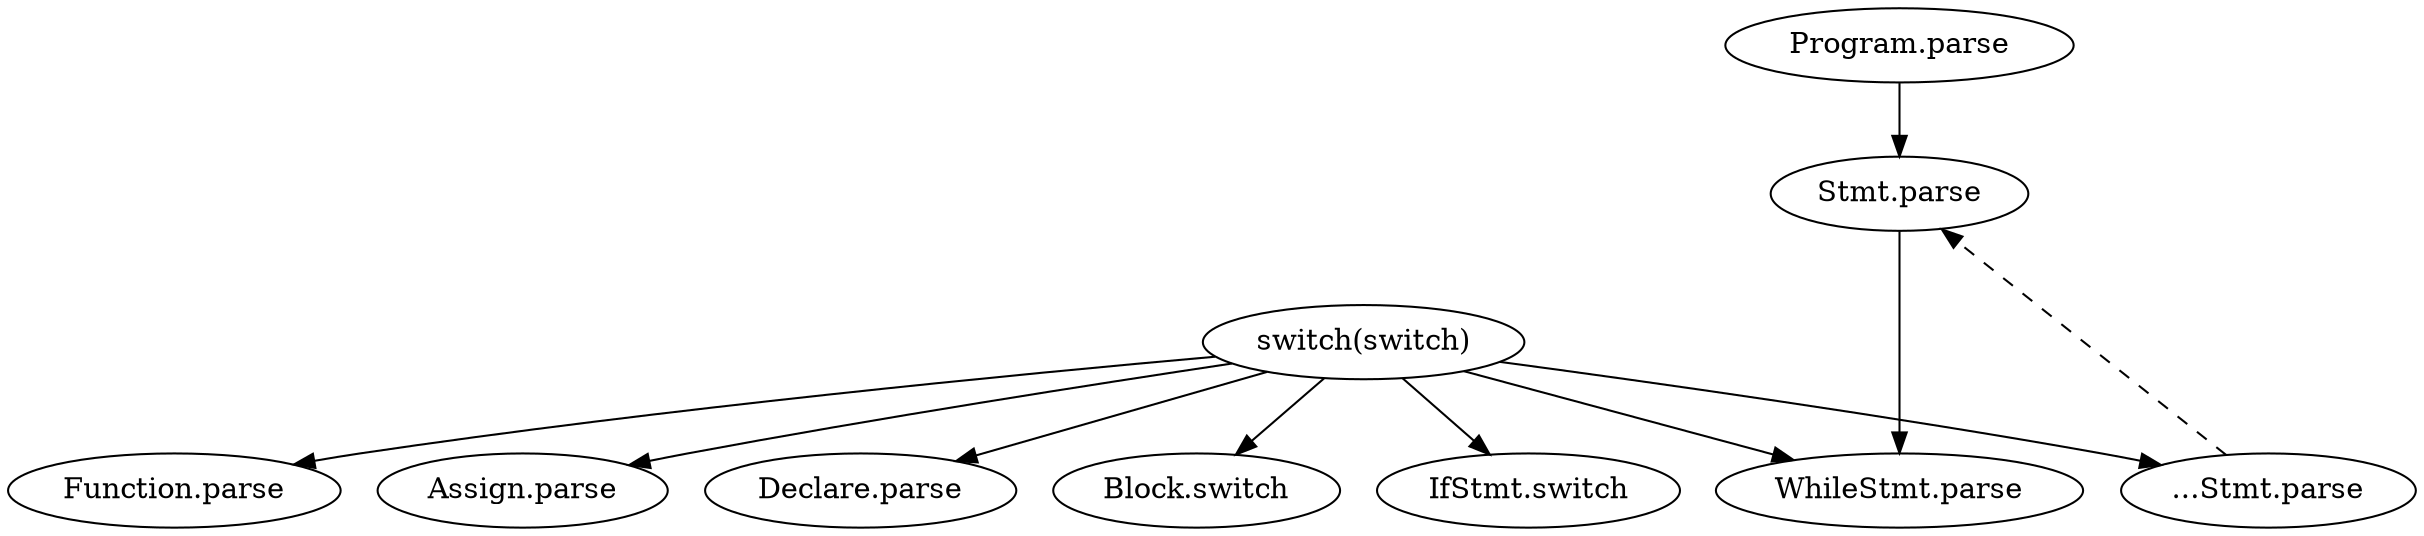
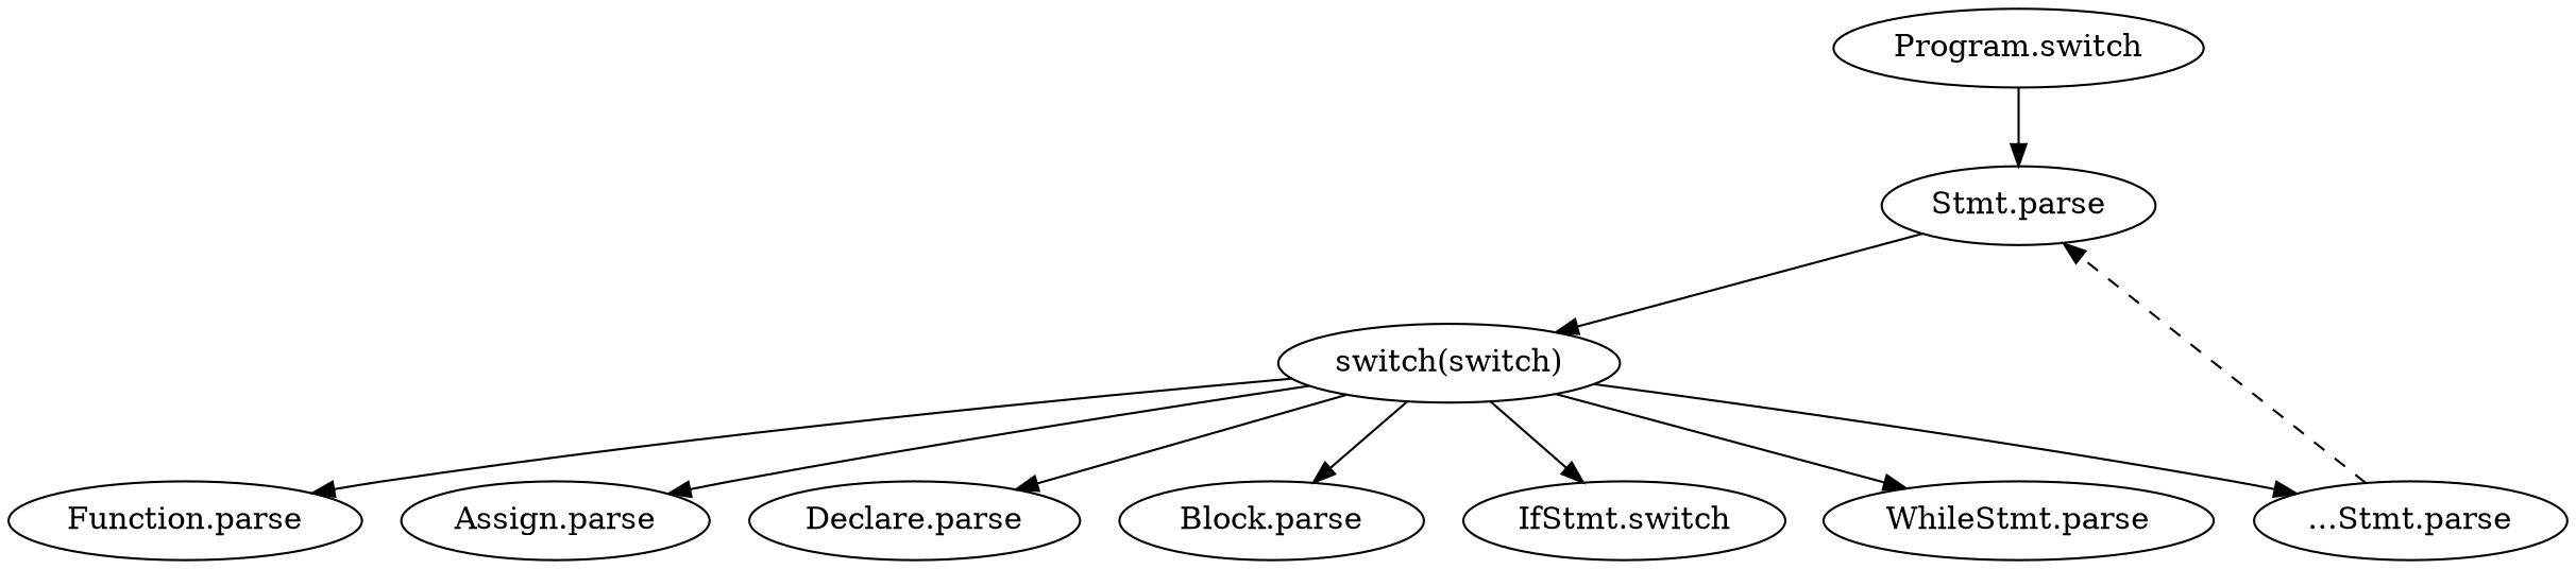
  digraph {
    ranksep=0.5
-   "Program.parse"
+   "Program.parse" [label="Program.switch"]
    "Stmt.parse"
    n3 [label="switch(switch)"]
    n4 [label="IfStmt.switch"]
    "Function.parse"
    "Assign.parse"
    "Declare.parse"
    "WhileStmt.parse"
    "...Stmt.parse"
-   "Block.parse" [label="Block.switch"]
+   "Block.parse"
    "Program.parse" -> "Stmt.parse"
-   "Stmt.parse" -> "WhileStmt.parse"
+   "Stmt.parse" -> n3
    n3 -> n4
    n3 -> "Function.parse"
    n3 -> "Assign.parse"
    n3 -> "Declare.parse"
    n3 -> "WhileStmt.parse"
    n3 -> "...Stmt.parse"
    n3 -> "Block.parse"
    "...Stmt.parse" -> "Stmt.parse" [style=dashed]
  }
